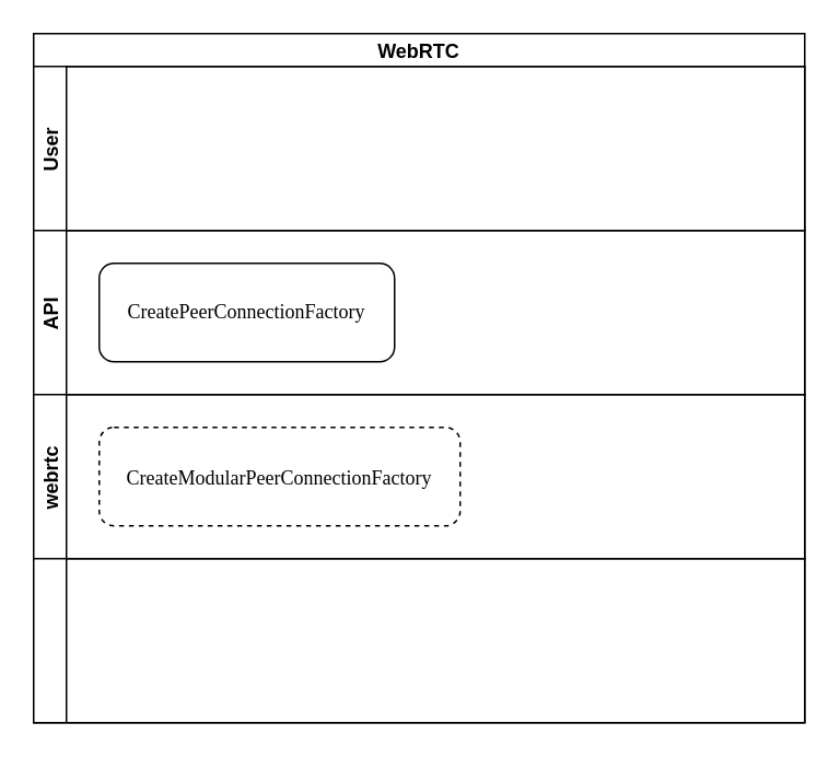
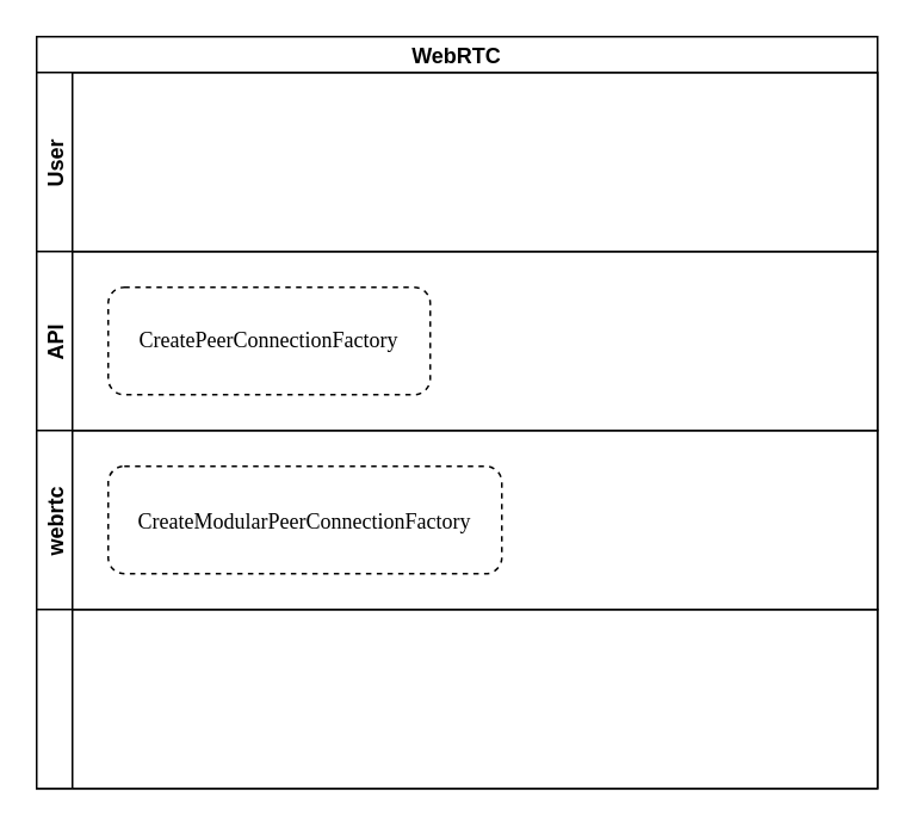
  <mxCell id="0" />
  <mxCell id="1" parent="0" />
  <mxCell id="2" value="WebRTC" style="swimlane;childLayout=stackLayout;resizeParent=1;resizeParentMax=0;horizontal=1;startSize=20;horizontalStack=0;" vertex="1" parent="1"><mxGeometry x="20" y="20" width="470" height="420" as="geometry" /></mxCell>
  <mxCell id="3" value="User" style="swimlane;startSize=20;horizontal=0;" vertex="1" parent="2"><mxGeometry y="20" width="470" height="100" as="geometry" /></mxCell>
  <mxCell id="4" value="API" style="swimlane;startSize=20;horizontal=0;" vertex="1" parent="2"><mxGeometry y="120" width="470" height="100" as="geometry" /></mxCell>
- <mxCell id="5" value="&lt;font face=&quot;Comic Sans MS&quot;&gt;CreatePeerConnectionFactory&lt;/font&gt;" style="rounded=1;whiteSpace=wrap;html=1;" vertex="1" parent="4"><mxGeometry x="40" y="20" width="180" height="60" as="geometry" /></mxCell>
+ <mxCell id="5" value="&lt;font face=&quot;Comic Sans MS&quot;&gt;CreatePeerConnectionFactory&lt;/font&gt;" style="rounded=1;whiteSpace=wrap;html=1;dashed=1;" vertex="1" parent="4"><mxGeometry x="40" y="20" width="180" height="60" as="geometry" /></mxCell>
  <mxCell id="6" value="webrtc" style="swimlane;startSize=20;horizontal=0;" vertex="1" parent="2"><mxGeometry y="220" width="470" height="100" as="geometry" /></mxCell>
  <mxCell id="7" value="&lt;div style=&quot;line-height: 24px;&quot;&gt;&lt;font style=&quot;font-size: 12px; background-color: rgb(255, 255, 255);&quot; face=&quot;Comic Sans MS&quot;&gt;CreateModularPeerConnectionFactory&lt;/font&gt;&lt;/div&gt;" style="rounded=1;whiteSpace=wrap;html=1;dashed=1;" vertex="1" parent="6"><mxGeometry x="40" y="20" width="220" height="60" as="geometry" /></mxCell>
  <mxCell id="8" value="" style="swimlane;startSize=20;horizontal=0;" vertex="1" parent="2"><mxGeometry y="320" width="470" height="100" as="geometry" /></mxCell>
